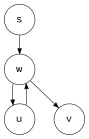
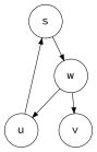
  digraph {
    rankdir=TB
    ranksep=0.25
    fontname="Source Code Pro"
    node [fixedsize=true fontsize=10 penwidth=0.5 shape=circle fontname="Source Code Pro"]
    edge [arrowsize=0.5 penwidth=0.5 fontname="Source Code Pro"]
    s [width=0.4]
    w [width=0.4]
    u [width=0.4]
    v [width=0.4]
    s -> w
    w -> u
    w -> v
-   u -> w
+   u -> s
  }
